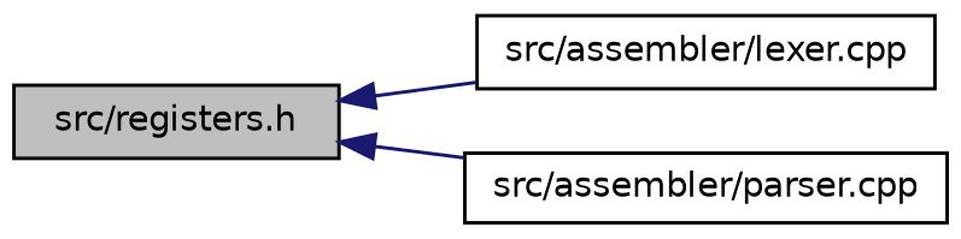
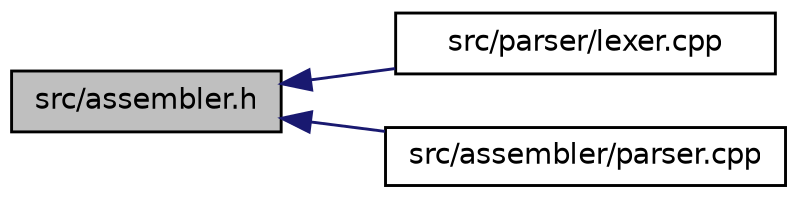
  digraph {
    rankdir=LR
    node [color=black fillcolor=white fontname=Helvetica fontsize=10 shape=record style=filled]
    edge [color=midnightblue dir=back fontname=Helvetica fontsize=10 labelfontname=Helvetica labelfontsize=10 style=solid]
-   n1 [fillcolor=grey75 fontcolor=black height=0.2 label="src/registers.h" width=0.4]
-   n2 [height=0.2 label="src/assembler/lexer.cpp" width=0.4]
+   n1 [fillcolor=grey75 fontcolor=black height=0.2 label="src/assembler.h" width=0.4]
+   n2 [height=0.2 label="src/parser/lexer.cpp" width=0.4]
    n3 [height=0.2 label="src/assembler/parser.cpp" width=0.4]
    n1 -> n2
    n1 -> n3
  }
